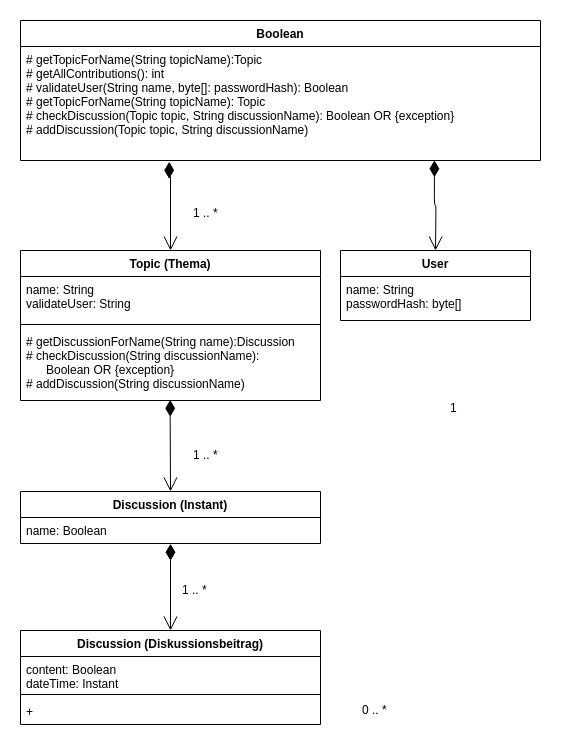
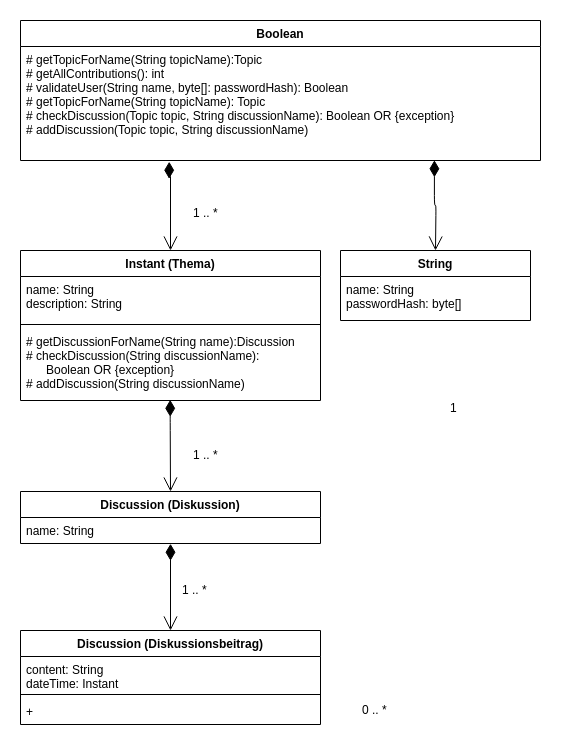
  <mxCell id="0" />
  <mxCell id="1" parent="0" />
  <mxCell id="2" value="Boolean" style="swimlane;fontStyle=1;align=center;verticalAlign=top;childLayout=stackLayout;horizontal=1;startSize=26;horizontalStack=0;resizeParent=1;resizeParentMax=0;resizeLast=0;collapsible=1;marginBottom=0;" parent="1" vertex="1"><mxGeometry x="20" y="20" width="520" height="140" as="geometry" /></mxCell>
  <mxCell id="3" value="# getTopicForName(String topicName):Topic&#10;# getAllContributions(): int&#10;# validateUser(String name, byte[]: passwordHash): Boolean&#10;# getTopicForName(String topicName): Topic&#10;# checkDiscussion(Topic topic, String discussionName): Boolean OR {exception}&#10;# addDiscussion(Topic topic, String discussionName) " style="text;strokeColor=none;fillColor=none;align=left;verticalAlign=top;spacingLeft=4;spacingRight=4;overflow=hidden;rotatable=0;points=[[0,0.5],[1,0.5]];portConstraint=eastwest;" parent="2" vertex="1"><mxGeometry y="26" width="520" height="114" as="geometry" /></mxCell>
- <mxCell id="4" value="Topic (Thema)" style="swimlane;fontStyle=1;align=center;verticalAlign=top;childLayout=stackLayout;horizontal=1;startSize=26;horizontalStack=0;resizeParent=1;resizeParentMax=0;resizeLast=0;collapsible=1;marginBottom=0;" parent="1" vertex="1"><mxGeometry x="20" y="250" width="300" height="150" as="geometry" /></mxCell>
- <mxCell id="5" value="name: String&#10;validateUser: String&#10;" style="text;strokeColor=none;fillColor=none;align=left;verticalAlign=top;spacingLeft=4;spacingRight=4;overflow=hidden;rotatable=0;points=[[0,0.5],[1,0.5]];portConstraint=eastwest;" parent="4" vertex="1"><mxGeometry y="26" width="300" height="44" as="geometry" /></mxCell>
+ <mxCell id="4" value="Instant (Thema)" style="swimlane;fontStyle=1;align=center;verticalAlign=top;childLayout=stackLayout;horizontal=1;startSize=26;horizontalStack=0;resizeParent=1;resizeParentMax=0;resizeLast=0;collapsible=1;marginBottom=0;" parent="1" vertex="1"><mxGeometry x="20" y="250" width="300" height="150" as="geometry" /></mxCell>
+ <mxCell id="5" value="name: String&#10;description: String&#10;" style="text;strokeColor=none;fillColor=none;align=left;verticalAlign=top;spacingLeft=4;spacingRight=4;overflow=hidden;rotatable=0;points=[[0,0.5],[1,0.5]];portConstraint=eastwest;" parent="4" vertex="1"><mxGeometry y="26" width="300" height="44" as="geometry" /></mxCell>
  <mxCell id="6" value="" style="line;strokeWidth=1;fillColor=none;align=left;verticalAlign=middle;spacingTop=-1;spacingLeft=3;spacingRight=3;rotatable=0;labelPosition=right;points=[];portConstraint=eastwest;" parent="4" vertex="1"><mxGeometry y="70" width="300" height="8" as="geometry" /></mxCell>
  <mxCell id="7" value="# getDiscussionForName(String name):Discussion&#10;# checkDiscussion(String discussionName): &#10;      Boolean OR {exception}&#10;# addDiscussion(String discussionName)&#10;&#10;" style="text;strokeColor=none;fillColor=none;align=left;verticalAlign=top;spacingLeft=4;spacingRight=4;overflow=hidden;rotatable=0;points=[[0,0.5],[1,0.5]];portConstraint=eastwest;" parent="4" vertex="1"><mxGeometry y="78" width="300" height="72" as="geometry" /></mxCell>
- <mxCell id="8" value="Discussion (Instant)" style="swimlane;fontStyle=1;align=center;verticalAlign=top;childLayout=stackLayout;horizontal=1;startSize=26;horizontalStack=0;resizeParent=1;resizeParentMax=0;resizeLast=0;collapsible=1;marginBottom=0;" parent="1" vertex="1"><mxGeometry x="20" y="491" width="300" height="52" as="geometry" /></mxCell>
- <mxCell id="9" value="name: Boolean" style="text;strokeColor=none;fillColor=none;align=left;verticalAlign=top;spacingLeft=4;spacingRight=4;overflow=hidden;rotatable=0;points=[[0,0.5],[1,0.5]];portConstraint=eastwest;" parent="8" vertex="1"><mxGeometry y="26" width="300" height="26" as="geometry" /></mxCell>
+ <mxCell id="8" value="Discussion (Diskussion)" style="swimlane;fontStyle=1;align=center;verticalAlign=top;childLayout=stackLayout;horizontal=1;startSize=26;horizontalStack=0;resizeParent=1;resizeParentMax=0;resizeLast=0;collapsible=1;marginBottom=0;" parent="1" vertex="1"><mxGeometry x="20" y="491" width="300" height="52" as="geometry" /></mxCell>
+ <mxCell id="9" value="name: String" style="text;strokeColor=none;fillColor=none;align=left;verticalAlign=top;spacingLeft=4;spacingRight=4;overflow=hidden;rotatable=0;points=[[0,0.5],[1,0.5]];portConstraint=eastwest;" parent="8" vertex="1"><mxGeometry y="26" width="300" height="26" as="geometry" /></mxCell>
  <mxCell id="10" value="Discussion (Diskussionsbeitrag)" style="swimlane;fontStyle=1;align=center;verticalAlign=top;childLayout=stackLayout;horizontal=1;startSize=26;horizontalStack=0;resizeParent=1;resizeParentMax=0;resizeLast=0;collapsible=1;marginBottom=0;" parent="1" vertex="1"><mxGeometry x="20" y="630" width="300" height="94" as="geometry" /></mxCell>
- <mxCell id="11" value="content: Boolean&#10;dateTime: Instant&#10;" style="text;strokeColor=none;fillColor=none;align=left;verticalAlign=top;spacingLeft=4;spacingRight=4;overflow=hidden;rotatable=0;points=[[0,0.5],[1,0.5]];portConstraint=eastwest;" parent="10" vertex="1"><mxGeometry y="26" width="300" height="34" as="geometry" /></mxCell>
+ <mxCell id="11" value="content: String&#10;dateTime: Instant&#10;" style="text;strokeColor=none;fillColor=none;align=left;verticalAlign=top;spacingLeft=4;spacingRight=4;overflow=hidden;rotatable=0;points=[[0,0.5],[1,0.5]];portConstraint=eastwest;" parent="10" vertex="1"><mxGeometry y="26" width="300" height="34" as="geometry" /></mxCell>
  <mxCell id="12" value="" style="line;strokeWidth=1;fillColor=none;align=left;verticalAlign=middle;spacingTop=-1;spacingLeft=3;spacingRight=3;rotatable=0;labelPosition=right;points=[];portConstraint=eastwest;" parent="10" vertex="1"><mxGeometry y="60" width="300" height="8" as="geometry" /></mxCell>
  <mxCell id="13" value="+" style="text;strokeColor=none;fillColor=none;align=left;verticalAlign=top;spacingLeft=4;spacingRight=4;overflow=hidden;rotatable=0;points=[[0,0.5],[1,0.5]];portConstraint=eastwest;" parent="10" vertex="1"><mxGeometry y="68" width="300" height="26" as="geometry" /></mxCell>
- <mxCell id="14" value="User" style="swimlane;fontStyle=1;align=center;verticalAlign=top;childLayout=stackLayout;horizontal=1;startSize=26;horizontalStack=0;resizeParent=1;resizeParentMax=0;resizeLast=0;collapsible=1;marginBottom=0;" parent="1" vertex="1"><mxGeometry x="340" y="250" width="190" height="70" as="geometry" /></mxCell>
+ <mxCell id="14" value="String" style="swimlane;fontStyle=1;align=center;verticalAlign=top;childLayout=stackLayout;horizontal=1;startSize=26;horizontalStack=0;resizeParent=1;resizeParentMax=0;resizeLast=0;collapsible=1;marginBottom=0;" parent="1" vertex="1"><mxGeometry x="340" y="250" width="190" height="70" as="geometry" /></mxCell>
  <mxCell id="15" value="name: String&#10;passwordHash: byte[]&#10;" style="text;strokeColor=none;fillColor=none;align=left;verticalAlign=top;spacingLeft=4;spacingRight=4;overflow=hidden;rotatable=0;points=[[0,0.5],[1,0.5]];portConstraint=eastwest;" parent="14" vertex="1"><mxGeometry y="26" width="190" height="44" as="geometry" /></mxCell>
  <mxCell id="16" value="" style="endArrow=open;html=1;endSize=12;startArrow=diamondThin;startSize=14;startFill=1;edgeStyle=orthogonalEdgeStyle;align=left;verticalAlign=bottom;entryX=0.5;entryY=0;entryDx=0;entryDy=0;exitX=0.286;exitY=1.011;exitDx=0;exitDy=0;exitPerimeter=0;" parent="1" target="4" edge="1" source="3"><mxGeometry x="-1" y="3" relative="1" as="geometry"><mxPoint x="170" y="166" as="sourcePoint" /><mxPoint x="445" y="210" as="targetPoint" /><Array as="points"><mxPoint x="169" y="166" /></Array></mxGeometry></mxCell>
  <mxCell id="17" value="" style="endArrow=open;html=1;endSize=12;startArrow=diamondThin;startSize=14;startFill=1;edgeStyle=orthogonalEdgeStyle;align=left;verticalAlign=bottom;entryX=0.5;entryY=0;entryDx=0;entryDy=0;exitX=0.499;exitY=0.991;exitDx=0;exitDy=0;exitPerimeter=0;" parent="1" target="8" edge="1" source="7"><mxGeometry x="-1" y="3" relative="1" as="geometry"><mxPoint x="170" y="420" as="sourcePoint" /><mxPoint x="140" y="490" as="targetPoint" /><Array as="points"><mxPoint x="170" y="420" /><mxPoint x="170" y="446" /></Array></mxGeometry></mxCell>
  <mxCell id="18" value="" style="endArrow=open;html=1;endSize=12;startArrow=diamondThin;startSize=14;startFill=1;edgeStyle=orthogonalEdgeStyle;align=left;verticalAlign=bottom;exitX=0.5;exitY=1.011;exitDx=0;exitDy=0;exitPerimeter=0;" parent="1" edge="1" source="9"><mxGeometry x="-1" y="3" relative="1" as="geometry"><mxPoint x="170" y="550" as="sourcePoint" /><mxPoint x="170" y="630" as="targetPoint" /><Array as="points" /></mxGeometry></mxCell>
  <mxCell id="19" value="1 .. *" style="text;html=1;resizable=0;points=[];autosize=1;align=left;verticalAlign=top;spacingTop=-4;" parent="1" vertex="1"><mxGeometry x="191" y="203" width="40" height="20" as="geometry" /></mxCell>
  <mxCell id="20" value="1 .. *" style="text;html=1;resizable=0;points=[];autosize=1;align=left;verticalAlign=top;spacingTop=-4;" parent="1" vertex="1"><mxGeometry x="191" y="444.5" width="40" height="20" as="geometry" /></mxCell>
  <mxCell id="21" value="1 .. *" style="text;html=1;resizable=0;points=[];autosize=1;align=left;verticalAlign=top;spacingTop=-4;" parent="1" vertex="1"><mxGeometry x="180" y="580" width="40" height="20" as="geometry" /></mxCell>
  <mxCell id="22" value="" style="endArrow=open;html=1;endSize=12;startArrow=diamondThin;startSize=14;startFill=1;edgeStyle=orthogonalEdgeStyle;align=left;verticalAlign=bottom;exitX=0.796;exitY=0.998;exitDx=0;exitDy=0;exitPerimeter=0;" parent="1" edge="1" source="3"><mxGeometry x="-1" y="3" relative="1" as="geometry"><mxPoint x="435" y="180" as="sourcePoint" /><mxPoint x="435" y="250" as="targetPoint" /><Array as="points" /></mxGeometry></mxCell>
  <mxCell id="23" value="1" style="text;html=1;resizable=0;points=[];autosize=1;align=left;verticalAlign=top;spacingTop=-4;" parent="1" vertex="1"><mxGeometry x="448" y="398" width="20" height="20" as="geometry" /></mxCell>
  <mxCell id="24" value="0 .. *" style="text;html=1;resizable=0;points=[];autosize=1;align=left;verticalAlign=top;spacingTop=-4;" parent="1" vertex="1"><mxGeometry x="360" y="700" width="40" height="20" as="geometry" /></mxCell>
